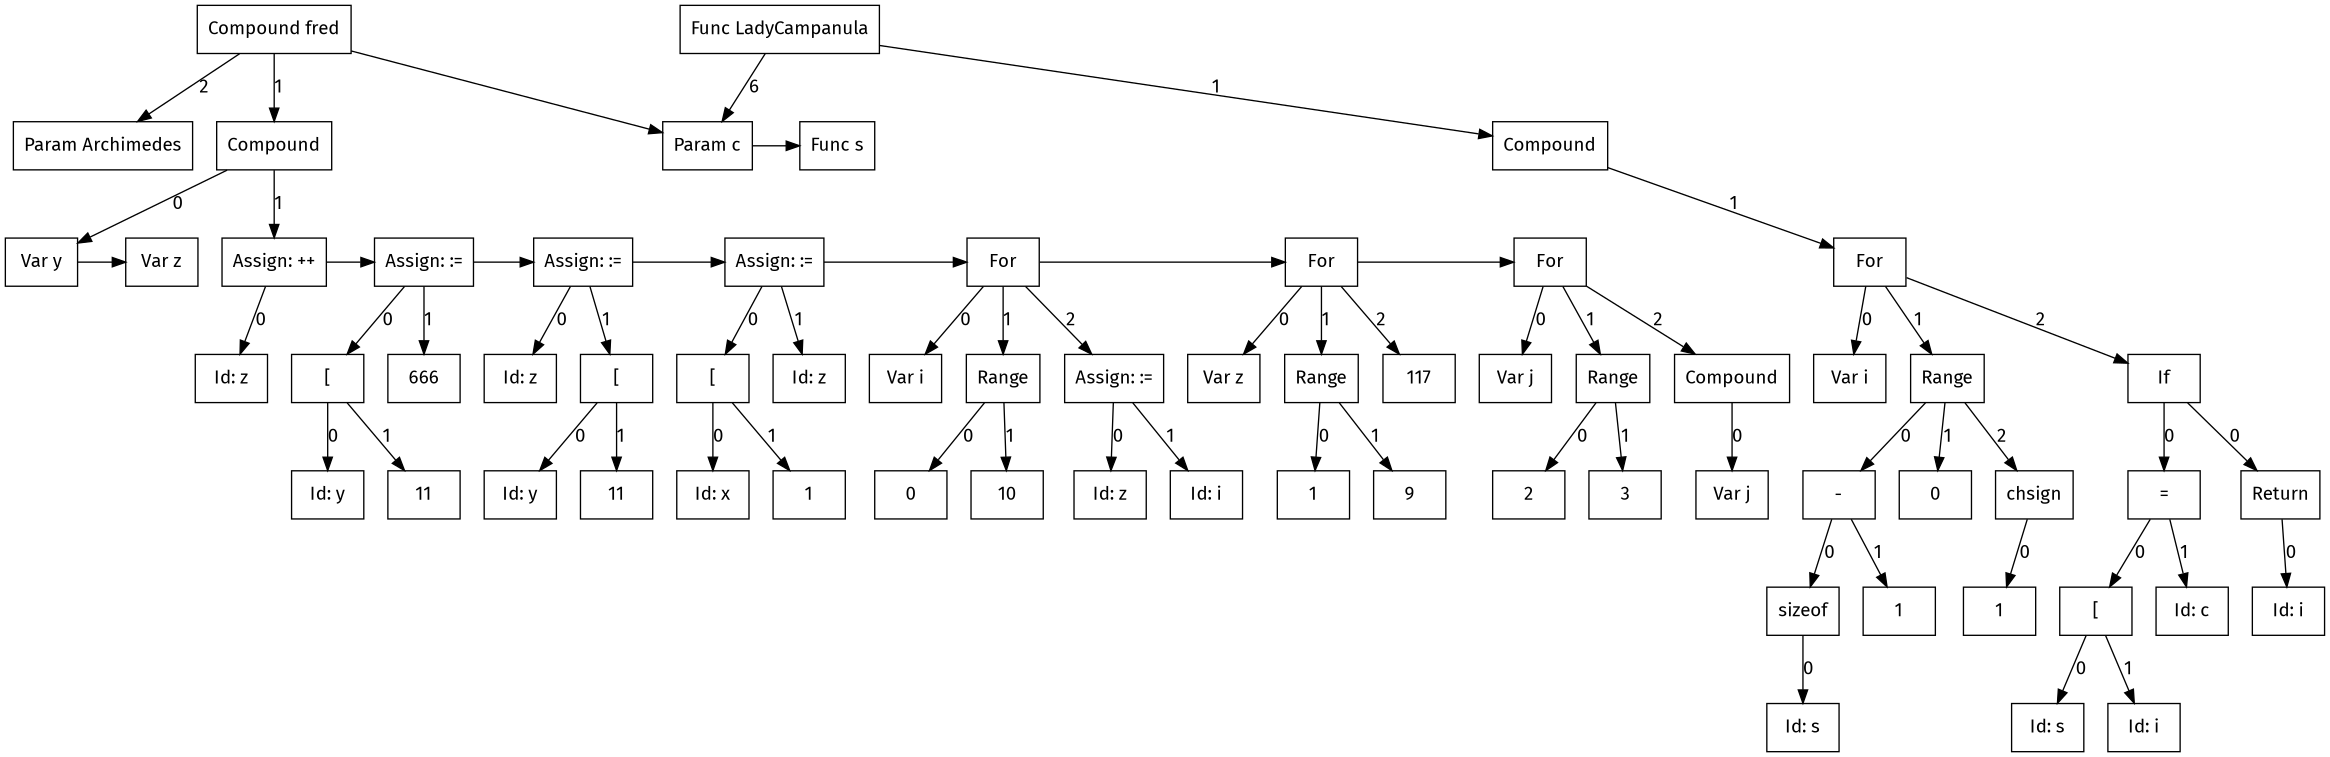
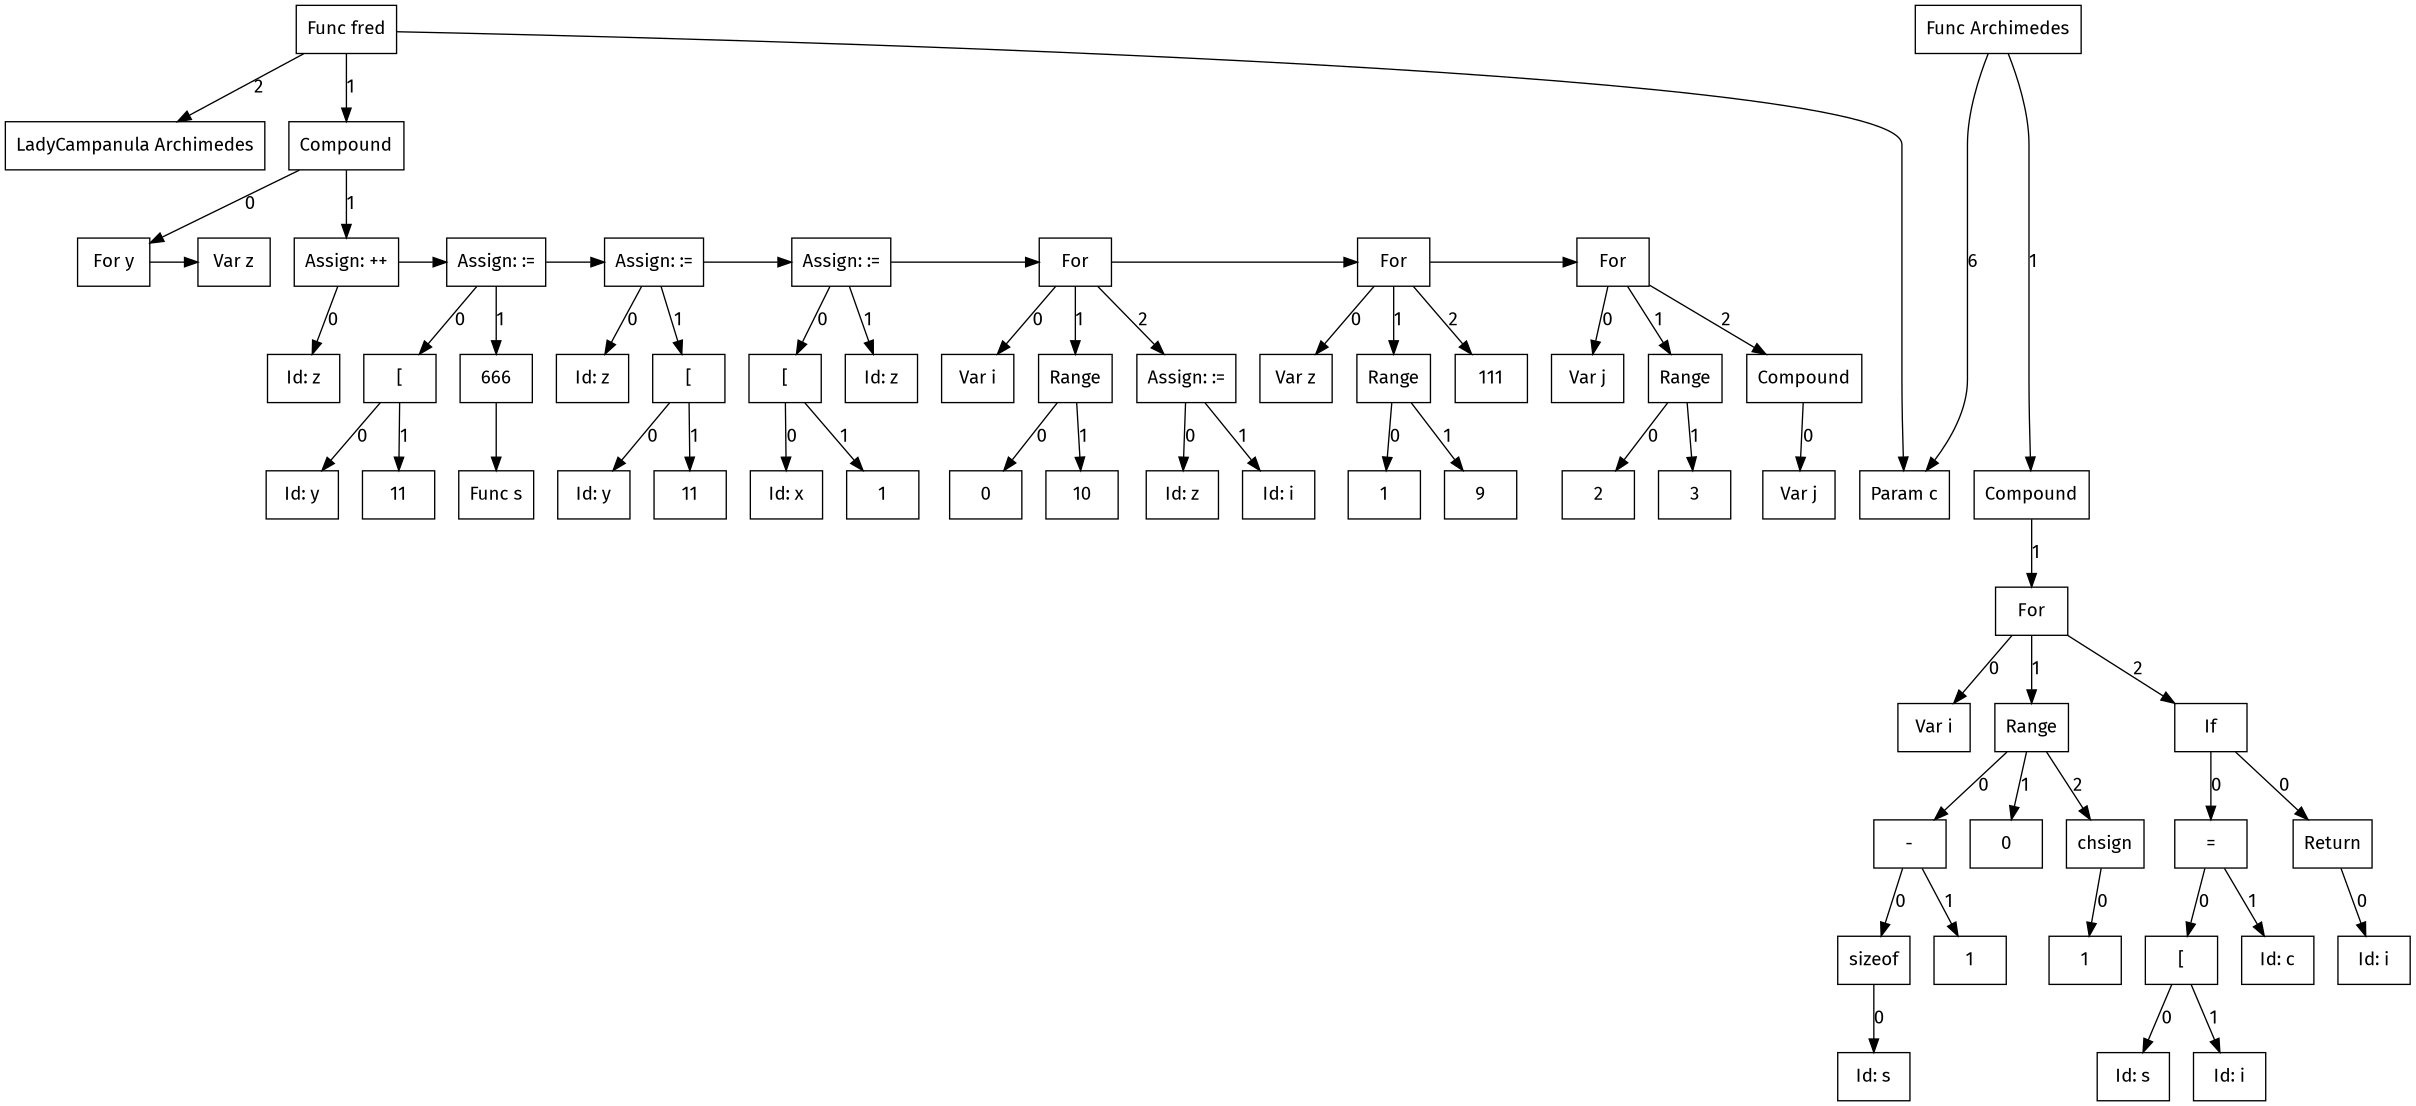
  digraph {
    fontname="Fira Sans"
    node [fontname="Fira Sans" shape=box]
    edge [fontname="Fira Sans"]
-   n1 [label="Param Archimedes"]
+   n1 [label="LadyCampanula Archimedes"]
    n2 [label=Compound]
-   n3 [label="Compound fred"]
-   n4 [label="Var y"]
+   n3 [label="Func fred"]
+   n4 [label="For y"]
    n5 [label="Assign: ++"]
    n6 [label="Var z"]
    n7 [label="Id: z"]
    n8 [label="Assign: :="]
    n9 [label="Assign: :="]
    n10 [label="Assign: :="]
    n11 [label=For]
    n12 [label=For]
    n13 [label=For]
    n14 [label="["]
    n15 [label=666]
    n16 [label="Id: y"]
    n17 [label=11]
    n18 [label="Id: z"]
    n19 [label="["]
    n20 [label="Id: y"]
    n21 [label=11]
    n22 [label="["]
    n23 [label="Id: z"]
    n24 [label="Id: x"]
    n25 [label=1]
    n26 [label="Var z"]
    n27 [label=Range]
-   n28 [label=117]
+   n28 [label=111]
    n29 [label="Var i"]
    n30 [label=Range]
    n31 [label="Assign: :="]
    n32 [label=0]
    n33 [label=10]
    n34 [label="Id: z"]
    n35 [label="Id: i"]
    n36 [label=1]
    n37 [label=9]
    n38 [label="Var j"]
    n39 [label=Range]
    n40 [label=Compound]
    n41 [label="Param c"]
    n42 [label="Func s"]
    n43 [label=2]
    n44 [label=3]
    n45 [label="Var j"]
-   n46 [label="Func LadyCampanula"]
+   n46 [label="Func Archimedes"]
    n47 [label=Compound]
    n48 [label=For]
    n49 [label="Var i"]
    n50 [label=Range]
    n51 [label=If]
    n52 [label="-"]
    n53 [label=0]
    n54 [label=chsign]
    n55 [label=sizeof]
    n56 [label=1]
    n57 [label="Id: s"]
    n58 [label=1]
    n59 [label="="]
    n60 [label=Return]
    n61 [label="["]
    n62 [label="Id: c"]
    n63 [label="Id: s"]
    n64 [label="Id: i"]
    n65 [label="Id: i"]
    subgraph sub_1 {
      ordering=out
      rank=same
      rankdir=LR
      n1
      n2
    }
    subgraph sub_2 {
      rankdir=TB
      n1
      n2
      n3
    }
    subgraph sub_3 {
      ordering=out
      rank=same
      rankdir=LR
      n4
      n5
    }
    subgraph sub_4 {
      rankdir=TB
      n2
      n4
      n5
    }
    subgraph sub_5 {
      rank=same
      rankdir=LR
      n4
      n6
    }
    subgraph sub_6 {
      rankdir=LR
      n4
      n6
    }
    subgraph sub_7 {
      ordering=out
      rank=same
      rankdir=LR
      n7
    }
    subgraph sub_8 {
      rankdir=TB
      n5
      n7
    }
    subgraph sub_9 {
      rank=same
      rankdir=LR
      n5
      n8
      n9
      n10
      n11
      n12
      n13
    }
    subgraph sub_10 {
      rankdir=LR
      n5
      n8
      n9
      n10
      n11
      n12
      n13
    }
    subgraph sub_11 {
      ordering=out
      rank=same
      rankdir=LR
      n14
      n15
    }
    subgraph sub_12 {
      rankdir=TB
      n8
      n14
      n15
    }
    subgraph sub_13 {
      ordering=out
      rank=same
      rankdir=LR
      n16
      n17
    }
    subgraph sub_14 {
      rankdir=TB
      n14
      n16
      n17
    }
    subgraph sub_15 {
      ordering=out
      rank=same
      rankdir=LR
      n18
      n19
    }
    subgraph sub_16 {
      rankdir=TB
      n9
      n18
      n19
    }
    subgraph sub_17 {
      ordering=out
      rank=same
      rankdir=LR
      n20
      n21
    }
    subgraph sub_18 {
      rankdir=TB
      n19
      n20
      n21
    }
    subgraph sub_19 {
      ordering=out
      rank=same
      rankdir=LR
      n22
      n23
    }
    subgraph sub_20 {
      rankdir=TB
      n10
      n22
      n23
    }
    subgraph sub_21 {
      ordering=out
      rank=same
      rankdir=LR
      n24
      n25
    }
    subgraph sub_22 {
      rankdir=TB
      n12
      n26
      n27
      n28
    }
    subgraph sub_23 {
      rankdir=TB
      n22
      n24
      n25
    }
    subgraph sub_24 {
      ordering=out
      rank=same
      rankdir=LR
      n29
      n30
      n31
    }
    subgraph sub_25 {
      rankdir=TB
      n11
      n29
      n30
      n31
    }
    subgraph sub_26 {
      ordering=out
      rank=same
      rankdir=LR
      n32
      n33
    }
    subgraph sub_27 {
      rankdir=TB
      n30
      n32
      n33
    }
    subgraph sub_28 {
      ordering=out
      rank=same
      rankdir=LR
      n34
      n35
    }
    subgraph sub_29 {
      rankdir=TB
      n31
      n34
      n35
    }
    subgraph sub_30 {
      ordering=out
      rank=same
      rankdir=LR
      n26
      n27
      n28
    }
    subgraph sub_31 {
      ordering=out
      rank=same
      rankdir=LR
      n36
      n37
    }
    subgraph sub_32 {
      rankdir=TB
      n27
      n36
      n37
    }
    subgraph sub_33 {
      ordering=out
      rank=same
      rankdir=LR
      n38
      n39
      n40
    }
    subgraph sub_34 {
      rank=same
      rankdir=LR
      n41
      n42
    }
    subgraph sub_35 {
      rankdir=TB
      n13
      n38
      n39
      n40
    }
    subgraph sub_36 {
      ordering=out
      rank=same
      rankdir=LR
      n43
      n44
    }
    subgraph sub_37 {
      rankdir=TB
      n39
      n43
      n44
    }
    subgraph sub_38 {
      ordering=out
      rank=same
      rankdir=LR
      n45
    }
    subgraph sub_39 {
      rankdir=TB
      n40
      n45
    }
    subgraph sub_40 {
      rank=same
      rankdir=LR
      n3
      n46
    }
    subgraph sub_41 {
      rankdir=LR
      n3
      n46
    }
    subgraph sub_42 {
      ordering=out
      rank=same
      rankdir=LR
      n41
      n47
    }
    subgraph sub_43 {
      rankdir=TB
      n41
      n46
      n47
    }
    subgraph sub_44 {
      rankdir=LR
      n41
      n42
    }
    subgraph sub_45 {
      ordering=out
      rank=same
      rankdir=LR
      n48
    }
    subgraph sub_46 {
      rankdir=TB
      n47
      n48
    }
    subgraph sub_47 {
      ordering=out
      rank=same
      rankdir=LR
      n49
      n50
      n51
    }
    subgraph sub_48 {
      rankdir=TB
      n48
      n49
      n50
      n51
    }
    subgraph sub_49 {
      ordering=out
      rank=same
      rankdir=LR
      n52
      n53
      n54
    }
    subgraph sub_50 {
      rankdir=TB
      n50
      n52
      n53
      n54
    }
    subgraph sub_51 {
      ordering=out
      rank=same
      rankdir=LR
      n55
      n56
    }
    subgraph sub_52 {
      rankdir=TB
      n52
      n55
      n56
    }
    subgraph sub_53 {
      ordering=out
      rank=same
      rankdir=LR
      n57
    }
    subgraph sub_54 {
      rankdir=TB
      n55
      n57
    }
    subgraph sub_55 {
      ordering=out
      rank=same
      rankdir=LR
      n58
    }
    subgraph sub_56 {
      rankdir=TB
      n54
      n58
    }
    subgraph sub_57 {
      ordering=out
      rank=same
      rankdir=LR
      n59
      n60
    }
    subgraph sub_58 {
      rankdir=TB
      n51
      n59
      n60
    }
    subgraph sub_59 {
      ordering=out
      rank=same
      rankdir=LR
      n61
      n62
    }
    subgraph sub_60 {
      rankdir=TB
      n59
      n61
      n62
    }
    subgraph sub_61 {
      ordering=out
      rank=same
      rankdir=LR
      n63
      n64
    }
    subgraph sub_62 {
      rankdir=TB
      n61
      n63
      n64
    }
    subgraph sub_63 {
      ordering=out
      rank=same
      rankdir=LR
      n65
    }
    subgraph sub_64 {
      rankdir=TB
      n60
      n65
    }
    n2 -> n4 [label=0]
    n2 -> n5 [label=1]
    n3 -> n1 [label=2]
    n3 -> n2 [label=1]
    n3 -> n41
    n4 -> n6
    n5 -> n7 [label=0]
    n5 -> n8
    n8 -> n9
    n8 -> n14 [label=0]
    n8 -> n15 [label=1]
    n9 -> n10
    n9 -> n18 [label=0]
    n9 -> n19 [label=1]
    n10 -> n11
    n10 -> n22 [label=0]
    n10 -> n23 [label=1]
    n11 -> n12
    n11 -> n29 [label=0]
    n11 -> n30 [label=1]
    n11 -> n31 [label=2]
    n12 -> n13
    n12 -> n26 [label=0]
    n12 -> n27 [label=1]
    n12 -> n28 [label=2]
    n13 -> n38 [label=0]
    n13 -> n39 [label=1]
    n13 -> n40 [label=2]
    n14 -> n16 [label=0]
    n14 -> n17 [label=1]
    n19 -> n20 [label=0]
    n19 -> n21 [label=1]
    n22 -> n24 [label=0]
    n22 -> n25 [label=1]
    n27 -> n36 [label=0]
    n27 -> n37 [label=1]
    n30 -> n32 [label=0]
    n30 -> n33 [label=1]
    n31 -> n34 [label=0]
    n31 -> n35 [label=1]
    n39 -> n43 [label=0]
    n39 -> n44 [label=1]
    n40 -> n45 [label=0]
-   n41 -> n42
+   n15 -> n42
    n46 -> n41 [label=6]
    n46 -> n47 [label=1]
    n47 -> n48 [label=1]
    n48 -> n49 [label=0]
    n48 -> n50 [label=1]
    n48 -> n51 [label=2]
    n50 -> n52 [label=0]
    n50 -> n53 [label=1]
    n50 -> n54 [label=2]
    n51 -> n59 [label=0]
    n51 -> n60 [label=0]
    n52 -> n55 [label=0]
    n52 -> n56 [label=1]
    n54 -> n58 [label=0]
    n55 -> n57 [label=0]
    n59 -> n61 [label=0]
    n59 -> n62 [label=1]
    n60 -> n65 [label=0]
    n61 -> n63 [label=0]
    n61 -> n64 [label=1]
  }
